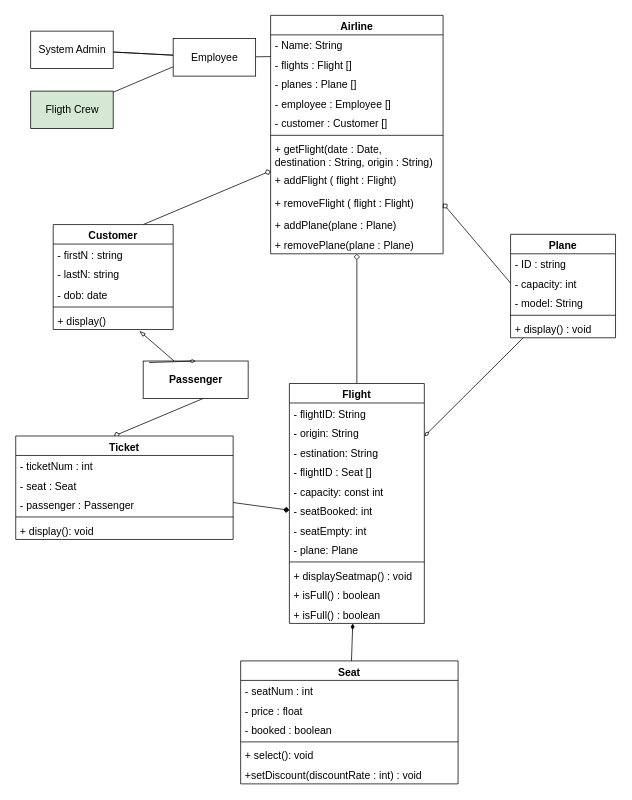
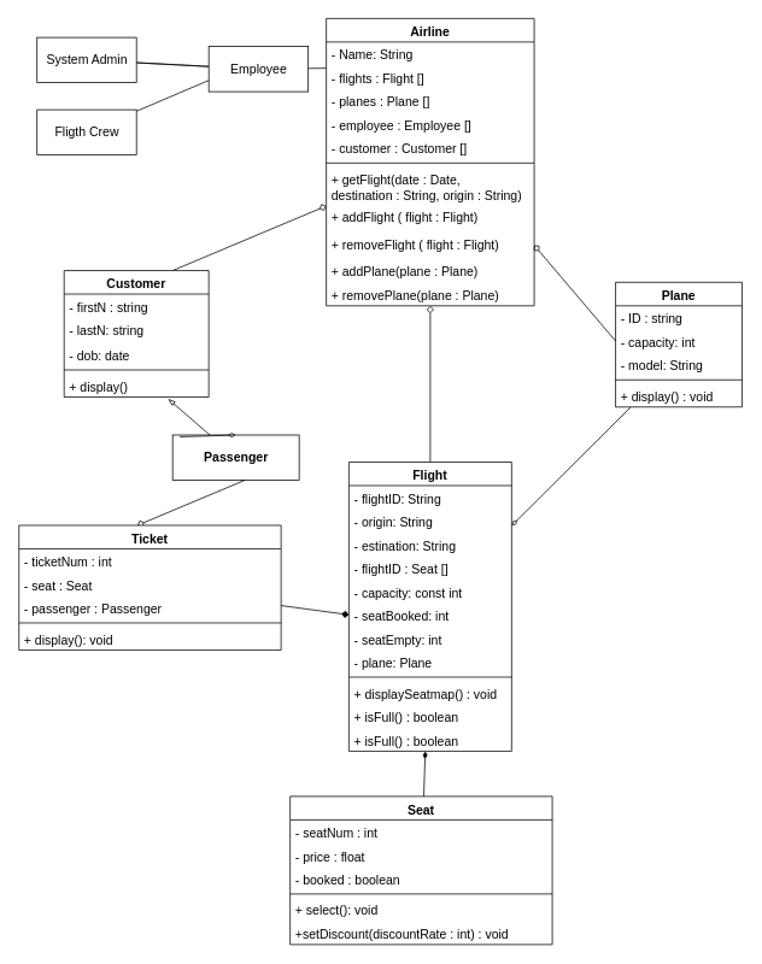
  <mxCell id="0" />
  <mxCell id="1" parent="0" />
  <mxCell id="2" value="" style="edgeStyle=none;html=1;endArrow=none;endFill=0;exitX=0;exitY=1.115;exitDx=0;exitDy=0;exitPerimeter=0;fontSize=14;" parent="1" source="14" target="5" edge="1"><mxGeometry relative="1" as="geometry"><mxPoint x="420" y="76" as="sourcePoint" /></mxGeometry></mxCell>
  <mxCell id="3" value="" style="edgeStyle=none;html=1;endArrow=none;endFill=0;fontSize=14;" parent="1" source="5" target="6" edge="1"><mxGeometry relative="1" as="geometry" /></mxCell>
  <mxCell id="4" value="" style="edgeStyle=none;html=1;endArrow=none;endFill=0;fontSize=14;" parent="1" source="5" target="6" edge="1"><mxGeometry relative="1" as="geometry" /></mxCell>
  <mxCell id="5" value="Employee" style="html=1;fontSize=14;" parent="1" vertex="1"><mxGeometry x="230" y="51" width="110" height="50" as="geometry" /></mxCell>
  <mxCell id="6" value="System Admin" style="html=1;fontSize=14;" parent="1" vertex="1"><mxGeometry x="40" y="41" width="110" height="50" as="geometry" /></mxCell>
  <mxCell id="7" style="edgeStyle=none;html=1;entryX=0;entryY=0.75;entryDx=0;entryDy=0;endArrow=none;endFill=0;fontSize=14;" parent="1" source="8" target="5" edge="1"><mxGeometry relative="1" as="geometry" /></mxCell>
- <mxCell id="8" value="Fligth Crew" style="html=1;fontSize=14;fillColor=#d5e8d4;" parent="1" vertex="1"><mxGeometry x="40" y="121" width="110" height="50" as="geometry" /></mxCell>
+ <mxCell id="8" value="Fligth Crew" style="html=1;fontSize=14;" parent="1" vertex="1"><mxGeometry x="40" y="121" width="110" height="50" as="geometry" /></mxCell>
  <mxCell id="9" style="edgeStyle=none;html=1;entryX=0.719;entryY=1.077;entryDx=0;entryDy=0;entryPerimeter=0;fontSize=14;startArrow=none;startFill=0;endArrow=blockThin;endFill=0;" edge="1" parent="1" source="10" target="60"><mxGeometry relative="1" as="geometry" /></mxCell>
  <mxCell id="10" value="&lt;span style=&quot;font-weight: 700;&quot;&gt;Passenger&lt;/span&gt;" style="html=1;fontSize=14;" parent="1" vertex="1"><mxGeometry x="190" y="481" width="140" height="50" as="geometry" /></mxCell>
  <mxCell id="11" style="edgeStyle=none;html=1;fontSize=14;startArrow=diamond;startFill=0;endArrow=none;endFill=0;" edge="1" parent="1" source="13" target="27"><mxGeometry relative="1" as="geometry" /></mxCell>
  <mxCell id="12" style="edgeStyle=none;html=1;entryX=0.75;entryY=0;entryDx=0;entryDy=0;fontSize=14;startArrow=diamond;startFill=0;endArrow=none;endFill=0;" edge="1" parent="1" source="13" target="55"><mxGeometry relative="1" as="geometry" /></mxCell>
  <mxCell id="13" value="Airline" style="swimlane;fontStyle=1;align=center;verticalAlign=top;childLayout=stackLayout;horizontal=1;startSize=26;horizontalStack=0;resizeParent=1;resizeParentMax=0;resizeLast=0;collapsible=1;marginBottom=0;fontSize=14;" vertex="1" parent="1"><mxGeometry x="360" y="20" width="230" height="318" as="geometry" /></mxCell>
  <mxCell id="14" value="- Name: String&#10;" style="text;strokeColor=none;fillColor=none;align=left;verticalAlign=top;spacingLeft=4;spacingRight=4;overflow=hidden;rotatable=0;points=[[0,0.5],[1,0.5]];portConstraint=eastwest;fontSize=14;" vertex="1" parent="13"><mxGeometry y="26" width="230" height="26" as="geometry" /></mxCell>
  <mxCell id="15" value="- flights : Flight []" style="text;strokeColor=none;fillColor=none;align=left;verticalAlign=top;spacingLeft=4;spacingRight=4;overflow=hidden;rotatable=0;points=[[0,0.5],[1,0.5]];portConstraint=eastwest;fontSize=14;" vertex="1" parent="13"><mxGeometry y="52" width="230" height="26" as="geometry" /></mxCell>
  <mxCell id="16" value="- planes : Plane []&#10;" style="text;strokeColor=none;fillColor=none;align=left;verticalAlign=top;spacingLeft=4;spacingRight=4;overflow=hidden;rotatable=0;points=[[0,0.5],[1,0.5]];portConstraint=eastwest;fontSize=14;" vertex="1" parent="13"><mxGeometry y="78" width="230" height="26" as="geometry" /></mxCell>
  <mxCell id="17" value="- employee : Employee []&#10;" style="text;strokeColor=none;fillColor=none;align=left;verticalAlign=top;spacingLeft=4;spacingRight=4;overflow=hidden;rotatable=0;points=[[0,0.5],[1,0.5]];portConstraint=eastwest;fontSize=14;" vertex="1" parent="13"><mxGeometry y="104" width="230" height="26" as="geometry" /></mxCell>
  <mxCell id="18" value="- customer : Customer []&#10;" style="text;strokeColor=none;fillColor=none;align=left;verticalAlign=top;spacingLeft=4;spacingRight=4;overflow=hidden;rotatable=0;points=[[0,0.5],[1,0.5]];portConstraint=eastwest;fontSize=14;" vertex="1" parent="13"><mxGeometry y="130" width="230" height="26" as="geometry" /></mxCell>
  <mxCell id="19" value="" style="line;strokeWidth=1;fillColor=none;align=left;verticalAlign=middle;spacingTop=-1;spacingLeft=3;spacingRight=3;rotatable=0;labelPosition=right;points=[];portConstraint=eastwest;strokeColor=inherit;fontSize=14;" vertex="1" parent="13"><mxGeometry y="156" width="230" height="8" as="geometry" /></mxCell>
  <mxCell id="20" value="+ getFlight(date : Date, &#10;destination : String, origin : String) " style="text;strokeColor=none;fillColor=none;align=left;verticalAlign=top;spacingLeft=4;spacingRight=4;overflow=hidden;rotatable=0;points=[[0,0.5],[1,0.5]];portConstraint=eastwest;fontSize=14;" vertex="1" parent="13"><mxGeometry y="164" width="230" height="42" as="geometry" /></mxCell>
  <mxCell id="21" value="+ addFlight ( flight : Flight)" style="text;strokeColor=none;fillColor=none;align=left;verticalAlign=top;spacingLeft=4;spacingRight=4;overflow=hidden;rotatable=0;points=[[0,0.5],[1,0.5]];portConstraint=eastwest;fontSize=14;" vertex="1" parent="13"><mxGeometry y="206" width="230" height="30" as="geometry" /></mxCell>
  <mxCell id="22" value="+ removeFlight ( flight : Flight)" style="text;strokeColor=none;fillColor=none;align=left;verticalAlign=top;spacingLeft=4;spacingRight=4;overflow=hidden;rotatable=0;points=[[0,0.5],[1,0.5]];portConstraint=eastwest;fontSize=14;" vertex="1" parent="13"><mxGeometry y="236" width="230" height="30" as="geometry" /></mxCell>
  <mxCell id="23" value="+ addPlane(plane : Plane)" style="text;strokeColor=none;fillColor=none;align=left;verticalAlign=top;spacingLeft=4;spacingRight=4;overflow=hidden;rotatable=0;points=[[0,0.5],[1,0.5]];portConstraint=eastwest;fontSize=14;" vertex="1" parent="13"><mxGeometry y="266" width="230" height="26" as="geometry" /></mxCell>
  <mxCell id="24" value="+ removePlane(plane : Plane)" style="text;strokeColor=none;fillColor=none;align=left;verticalAlign=top;spacingLeft=4;spacingRight=4;overflow=hidden;rotatable=0;points=[[0,0.5],[1,0.5]];portConstraint=eastwest;fontSize=14;" vertex="1" parent="13"><mxGeometry y="292" width="230" height="26" as="geometry" /></mxCell>
  <mxCell id="25" value="" style="edgeStyle=none;html=1;fontSize=14;startArrow=diamondThin;startFill=1;endArrow=none;endFill=0;" edge="1" parent="1" source="27" target="40"><mxGeometry relative="1" as="geometry" /></mxCell>
  <mxCell id="26" value="" style="edgeStyle=none;html=1;fontSize=14;startArrow=diamondThin;startFill=0;endArrow=none;endFill=0;entryX=0.121;entryY=1;entryDx=0;entryDy=0;entryPerimeter=0;" edge="1" parent="1" source="27" target="66"><mxGeometry relative="1" as="geometry"><mxPoint x="690" y="431.754" as="targetPoint" /></mxGeometry></mxCell>
  <mxCell id="27" value="Flight" style="swimlane;fontStyle=1;align=center;verticalAlign=top;childLayout=stackLayout;horizontal=1;startSize=26;horizontalStack=0;resizeParent=1;resizeParentMax=0;resizeLast=0;collapsible=1;marginBottom=0;fontSize=14;" vertex="1" parent="1"><mxGeometry x="385" y="511" width="180" height="320" as="geometry" /></mxCell>
  <mxCell id="28" value="- flightID: String&#10;" style="text;strokeColor=none;fillColor=none;align=left;verticalAlign=top;spacingLeft=4;spacingRight=4;overflow=hidden;rotatable=0;points=[[0,0.5],[1,0.5]];portConstraint=eastwest;fontSize=14;" vertex="1" parent="27"><mxGeometry y="26" width="180" height="26" as="geometry" /></mxCell>
  <mxCell id="29" value="- origin: String&#10;" style="text;strokeColor=none;fillColor=none;align=left;verticalAlign=top;spacingLeft=4;spacingRight=4;overflow=hidden;rotatable=0;points=[[0,0.5],[1,0.5]];portConstraint=eastwest;fontSize=14;" vertex="1" parent="27"><mxGeometry y="52" width="180" height="26" as="geometry" /></mxCell>
  <mxCell id="30" value="- estination: String&#10;" style="text;strokeColor=none;fillColor=none;align=left;verticalAlign=top;spacingLeft=4;spacingRight=4;overflow=hidden;rotatable=0;points=[[0,0.5],[1,0.5]];portConstraint=eastwest;fontSize=14;" vertex="1" parent="27"><mxGeometry y="78" width="180" height="26" as="geometry" /></mxCell>
  <mxCell id="31" value="- flightID : Seat []" style="text;strokeColor=none;fillColor=none;align=left;verticalAlign=top;spacingLeft=4;spacingRight=4;overflow=hidden;rotatable=0;points=[[0,0.5],[1,0.5]];portConstraint=eastwest;fontSize=14;" vertex="1" parent="27"><mxGeometry y="104" width="180" height="26" as="geometry" /></mxCell>
  <mxCell id="32" value="- capacity: const int" style="text;strokeColor=none;fillColor=none;align=left;verticalAlign=top;spacingLeft=4;spacingRight=4;overflow=hidden;rotatable=0;points=[[0,0.5],[1,0.5]];portConstraint=eastwest;fontSize=14;" vertex="1" parent="27"><mxGeometry y="130" width="180" height="26" as="geometry" /></mxCell>
  <mxCell id="33" value="- seatBooked: int" style="text;strokeColor=none;fillColor=none;align=left;verticalAlign=top;spacingLeft=4;spacingRight=4;overflow=hidden;rotatable=0;points=[[0,0.5],[1,0.5]];portConstraint=eastwest;fontSize=14;" vertex="1" parent="27"><mxGeometry y="156" width="180" height="26" as="geometry" /></mxCell>
  <mxCell id="34" value="- seatEmpty: int" style="text;strokeColor=none;fillColor=none;align=left;verticalAlign=top;spacingLeft=4;spacingRight=4;overflow=hidden;rotatable=0;points=[[0,0.5],[1,0.5]];portConstraint=eastwest;fontSize=14;" vertex="1" parent="27"><mxGeometry y="182" width="180" height="26" as="geometry" /></mxCell>
  <mxCell id="35" value="- plane: Plane" style="text;strokeColor=none;fillColor=none;align=left;verticalAlign=top;spacingLeft=4;spacingRight=4;overflow=hidden;rotatable=0;points=[[0,0.5],[1,0.5]];portConstraint=eastwest;fontSize=14;" vertex="1" parent="27"><mxGeometry y="208" width="180" height="26" as="geometry" /></mxCell>
  <mxCell id="36" value="" style="line;strokeWidth=1;fillColor=none;align=left;verticalAlign=middle;spacingTop=-1;spacingLeft=3;spacingRight=3;rotatable=0;labelPosition=right;points=[];portConstraint=eastwest;strokeColor=inherit;fontSize=14;" vertex="1" parent="27"><mxGeometry y="234" width="180" height="8" as="geometry" /></mxCell>
  <mxCell id="37" value="+ displaySeatmap() : void" style="text;strokeColor=none;fillColor=none;align=left;verticalAlign=top;spacingLeft=4;spacingRight=4;overflow=hidden;rotatable=0;points=[[0,0.5],[1,0.5]];portConstraint=eastwest;fontSize=14;" vertex="1" parent="27"><mxGeometry y="242" width="180" height="26" as="geometry" /></mxCell>
  <mxCell id="38" value="+ isFull() : boolean" style="text;strokeColor=none;fillColor=none;align=left;verticalAlign=top;spacingLeft=4;spacingRight=4;overflow=hidden;rotatable=0;points=[[0,0.5],[1,0.5]];portConstraint=eastwest;fontSize=14;" vertex="1" parent="27"><mxGeometry y="268" width="180" height="26" as="geometry" /></mxCell>
  <mxCell id="39" value="+ isFull() : boolean" style="text;strokeColor=none;fillColor=none;align=left;verticalAlign=top;spacingLeft=4;spacingRight=4;overflow=hidden;rotatable=0;points=[[0,0.5],[1,0.5]];portConstraint=eastwest;fontSize=14;" vertex="1" parent="27"><mxGeometry y="294" width="180" height="26" as="geometry" /></mxCell>
  <mxCell id="40" value="Seat" style="swimlane;fontStyle=1;align=center;verticalAlign=top;childLayout=stackLayout;horizontal=1;startSize=26;horizontalStack=0;resizeParent=1;resizeParentMax=0;resizeLast=0;collapsible=1;marginBottom=0;fontSize=14;" vertex="1" parent="1"><mxGeometry x="320" y="881" width="290" height="164" as="geometry" /></mxCell>
  <mxCell id="41" value="- seatNum : int" style="text;strokeColor=none;fillColor=none;align=left;verticalAlign=top;spacingLeft=4;spacingRight=4;overflow=hidden;rotatable=0;points=[[0,0.5],[1,0.5]];portConstraint=eastwest;fontSize=14;" vertex="1" parent="40"><mxGeometry y="26" width="290" height="26" as="geometry" /></mxCell>
  <mxCell id="42" value="- price : float" style="text;strokeColor=none;fillColor=none;align=left;verticalAlign=top;spacingLeft=4;spacingRight=4;overflow=hidden;rotatable=0;points=[[0,0.5],[1,0.5]];portConstraint=eastwest;fontSize=14;" vertex="1" parent="40"><mxGeometry y="52" width="290" height="26" as="geometry" /></mxCell>
  <mxCell id="43" value="- booked : boolean" style="text;strokeColor=none;fillColor=none;align=left;verticalAlign=top;spacingLeft=4;spacingRight=4;overflow=hidden;rotatable=0;points=[[0,0.5],[1,0.5]];portConstraint=eastwest;fontSize=14;" vertex="1" parent="40"><mxGeometry y="78" width="290" height="26" as="geometry" /></mxCell>
  <mxCell id="44" value="" style="line;strokeWidth=1;fillColor=none;align=left;verticalAlign=middle;spacingTop=-1;spacingLeft=3;spacingRight=3;rotatable=0;labelPosition=right;points=[];portConstraint=eastwest;strokeColor=inherit;fontSize=14;" vertex="1" parent="40"><mxGeometry y="104" width="290" height="8" as="geometry" /></mxCell>
  <mxCell id="45" value="+ select(): void" style="text;strokeColor=none;fillColor=none;align=left;verticalAlign=top;spacingLeft=4;spacingRight=4;overflow=hidden;rotatable=0;points=[[0,0.5],[1,0.5]];portConstraint=eastwest;fontSize=14;" vertex="1" parent="40"><mxGeometry y="112" width="290" height="26" as="geometry" /></mxCell>
  <mxCell id="46" value="+setDiscount(discountRate : int) : void" style="text;strokeColor=none;fillColor=none;align=left;verticalAlign=top;spacingLeft=4;spacingRight=4;overflow=hidden;rotatable=0;points=[[0,0.5],[1,0.5]];portConstraint=eastwest;fontSize=14;" vertex="1" parent="40"><mxGeometry y="138" width="290" height="26" as="geometry" /></mxCell>
  <mxCell id="47" style="edgeStyle=none;html=1;entryX=0;entryY=0.5;entryDx=0;entryDy=0;fontSize=14;startArrow=none;startFill=0;endArrow=diamond;endFill=1;" edge="1" parent="1" source="49" target="33"><mxGeometry relative="1" as="geometry" /></mxCell>
  <mxCell id="48" style="edgeStyle=none;html=1;entryX=0.571;entryY=1;entryDx=0;entryDy=0;entryPerimeter=0;fontSize=14;startArrow=diamond;startFill=0;endArrow=none;endFill=0;exitX=0.452;exitY=0;exitDx=0;exitDy=0;exitPerimeter=0;" edge="1" parent="1" source="49" target="10"><mxGeometry relative="1" as="geometry" /></mxCell>
  <mxCell id="49" value="Ticket" style="swimlane;fontStyle=1;align=center;verticalAlign=top;childLayout=stackLayout;horizontal=1;startSize=26;horizontalStack=0;resizeParent=1;resizeParentMax=0;resizeLast=0;collapsible=1;marginBottom=0;fontSize=14;" vertex="1" parent="1"><mxGeometry x="20" y="581" width="290" height="138" as="geometry" /></mxCell>
  <mxCell id="50" value="- ticketNum : int" style="text;strokeColor=none;fillColor=none;align=left;verticalAlign=top;spacingLeft=4;spacingRight=4;overflow=hidden;rotatable=0;points=[[0,0.5],[1,0.5]];portConstraint=eastwest;fontSize=14;" vertex="1" parent="49"><mxGeometry y="26" width="290" height="26" as="geometry" /></mxCell>
  <mxCell id="51" value="- seat : Seat" style="text;strokeColor=none;fillColor=none;align=left;verticalAlign=top;spacingLeft=4;spacingRight=4;overflow=hidden;rotatable=0;points=[[0,0.5],[1,0.5]];portConstraint=eastwest;fontSize=14;" vertex="1" parent="49"><mxGeometry y="52" width="290" height="26" as="geometry" /></mxCell>
  <mxCell id="52" value="- passenger : Passenger" style="text;strokeColor=none;fillColor=none;align=left;verticalAlign=top;spacingLeft=4;spacingRight=4;overflow=hidden;rotatable=0;points=[[0,0.5],[1,0.5]];portConstraint=eastwest;fontSize=14;" vertex="1" parent="49"><mxGeometry y="78" width="290" height="26" as="geometry" /></mxCell>
  <mxCell id="53" value="" style="line;strokeWidth=1;fillColor=none;align=left;verticalAlign=middle;spacingTop=-1;spacingLeft=3;spacingRight=3;rotatable=0;labelPosition=right;points=[];portConstraint=eastwest;strokeColor=inherit;fontSize=14;" vertex="1" parent="49"><mxGeometry y="104" width="290" height="8" as="geometry" /></mxCell>
  <mxCell id="54" value="+ display(): void" style="text;strokeColor=none;fillColor=none;align=left;verticalAlign=top;spacingLeft=4;spacingRight=4;overflow=hidden;rotatable=0;points=[[0,0.5],[1,0.5]];portConstraint=eastwest;fontSize=14;" vertex="1" parent="49"><mxGeometry y="112" width="290" height="26" as="geometry" /></mxCell>
  <mxCell id="55" value="Customer" style="swimlane;fontStyle=1;align=center;verticalAlign=top;childLayout=stackLayout;horizontal=1;startSize=26;horizontalStack=0;resizeParent=1;resizeParentMax=0;resizeLast=0;collapsible=1;marginBottom=0;fontSize=14;" vertex="1" parent="1"><mxGeometry x="70" y="299" width="160" height="140" as="geometry" /></mxCell>
  <mxCell id="56" value="- firstN : string" style="text;strokeColor=none;fillColor=none;align=left;verticalAlign=top;spacingLeft=4;spacingRight=4;overflow=hidden;rotatable=0;points=[[0,0.5],[1,0.5]];portConstraint=eastwest;fontSize=14;" vertex="1" parent="55"><mxGeometry y="26" width="160" height="26" as="geometry" /></mxCell>
  <mxCell id="57" value="- lastN: string" style="text;strokeColor=none;fillColor=none;align=left;verticalAlign=top;spacingLeft=4;spacingRight=4;overflow=hidden;rotatable=0;points=[[0,0.5],[1,0.5]];portConstraint=eastwest;fontSize=14;" vertex="1" parent="55"><mxGeometry y="52" width="160" height="28" as="geometry" /></mxCell>
  <mxCell id="58" value="- dob: date" style="text;strokeColor=none;fillColor=none;align=left;verticalAlign=top;spacingLeft=4;spacingRight=4;overflow=hidden;rotatable=0;points=[[0,0.5],[1,0.5]];portConstraint=eastwest;fontSize=14;" vertex="1" parent="55"><mxGeometry y="80" width="160" height="26" as="geometry" /></mxCell>
  <mxCell id="59" value="" style="line;strokeWidth=1;fillColor=none;align=left;verticalAlign=middle;spacingTop=-1;spacingLeft=3;spacingRight=3;rotatable=0;labelPosition=right;points=[];portConstraint=eastwest;strokeColor=inherit;fontSize=14;" vertex="1" parent="55"><mxGeometry y="106" width="160" height="8" as="geometry" /></mxCell>
  <mxCell id="60" value="+ display()" style="text;strokeColor=none;fillColor=none;align=left;verticalAlign=top;spacingLeft=4;spacingRight=4;overflow=hidden;rotatable=0;points=[[0,0.5],[1,0.5]];portConstraint=eastwest;fontSize=14;" vertex="1" parent="55"><mxGeometry y="114" width="160" height="26" as="geometry" /></mxCell>
  <mxCell id="61" value="Plane" style="swimlane;fontStyle=1;align=center;verticalAlign=top;childLayout=stackLayout;horizontal=1;startSize=26;horizontalStack=0;resizeParent=1;resizeParentMax=0;resizeLast=0;collapsible=1;marginBottom=0;fontSize=14;" vertex="1" parent="1"><mxGeometry x="680" y="312" width="140" height="138" as="geometry" /></mxCell>
  <mxCell id="62" value="- ID : string" style="text;strokeColor=none;fillColor=none;align=left;verticalAlign=top;spacingLeft=4;spacingRight=4;overflow=hidden;rotatable=0;points=[[0,0.5],[1,0.5]];portConstraint=eastwest;fontSize=14;" vertex="1" parent="61"><mxGeometry y="26" width="140" height="26" as="geometry" /></mxCell>
  <mxCell id="63" value="- capacity: int" style="text;strokeColor=none;fillColor=none;align=left;verticalAlign=top;spacingLeft=4;spacingRight=4;overflow=hidden;rotatable=0;points=[[0,0.5],[1,0.5]];portConstraint=eastwest;fontSize=14;" vertex="1" parent="61"><mxGeometry y="52" width="140" height="26" as="geometry" /></mxCell>
  <mxCell id="64" value="- model: String" style="text;strokeColor=none;fillColor=none;align=left;verticalAlign=top;spacingLeft=4;spacingRight=4;overflow=hidden;rotatable=0;points=[[0,0.5],[1,0.5]];portConstraint=eastwest;fontSize=14;" vertex="1" parent="61"><mxGeometry y="78" width="140" height="26" as="geometry" /></mxCell>
  <mxCell id="65" value="" style="line;strokeWidth=1;fillColor=none;align=left;verticalAlign=middle;spacingTop=-1;spacingLeft=3;spacingRight=3;rotatable=0;labelPosition=right;points=[];portConstraint=eastwest;strokeColor=inherit;fontSize=14;" vertex="1" parent="61"><mxGeometry y="104" width="140" height="8" as="geometry" /></mxCell>
  <mxCell id="66" value="+ display() : void" style="text;strokeColor=none;fillColor=none;align=left;verticalAlign=top;spacingLeft=4;spacingRight=4;overflow=hidden;rotatable=0;points=[[0,0.5],[1,0.5]];portConstraint=eastwest;fontSize=14;" vertex="1" parent="61"><mxGeometry y="112" width="140" height="26" as="geometry" /></mxCell>
  <mxCell id="67" style="edgeStyle=none;html=1;exitX=0.5;exitY=0;exitDx=0;exitDy=0;entryX=0.057;entryY=0.04;entryDx=0;entryDy=0;entryPerimeter=0;fontSize=14;startArrow=diamondThin;startFill=0;endArrow=none;endFill=0;" edge="1" parent="1" source="10" target="10"><mxGeometry relative="1" as="geometry" /></mxCell>
  <mxCell id="68" style="edgeStyle=none;html=1;entryX=1;entryY=0.5;entryDx=0;entryDy=0;fontSize=14;startArrow=none;startFill=0;endArrow=diamond;endFill=0;exitX=0;exitY=0.5;exitDx=0;exitDy=0;" edge="1" parent="1" source="63" target="22"><mxGeometry relative="1" as="geometry" /></mxCell>
